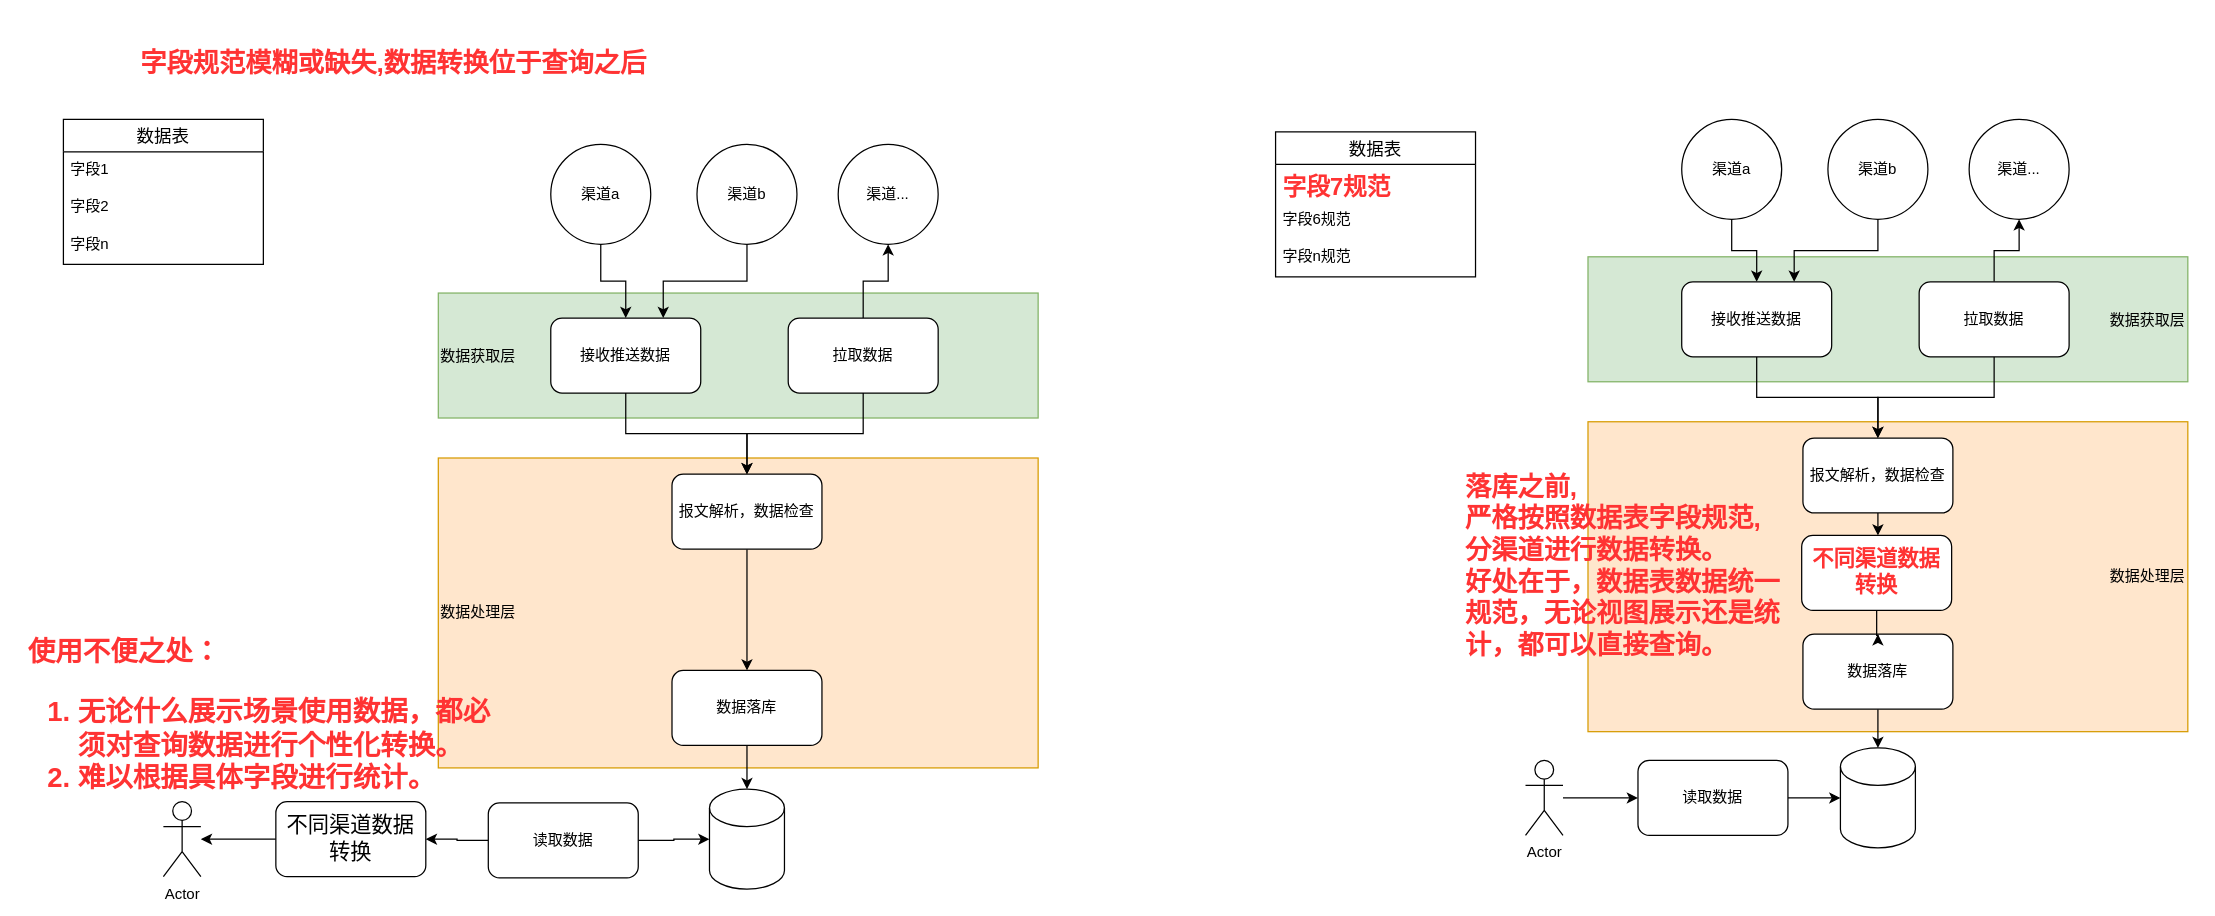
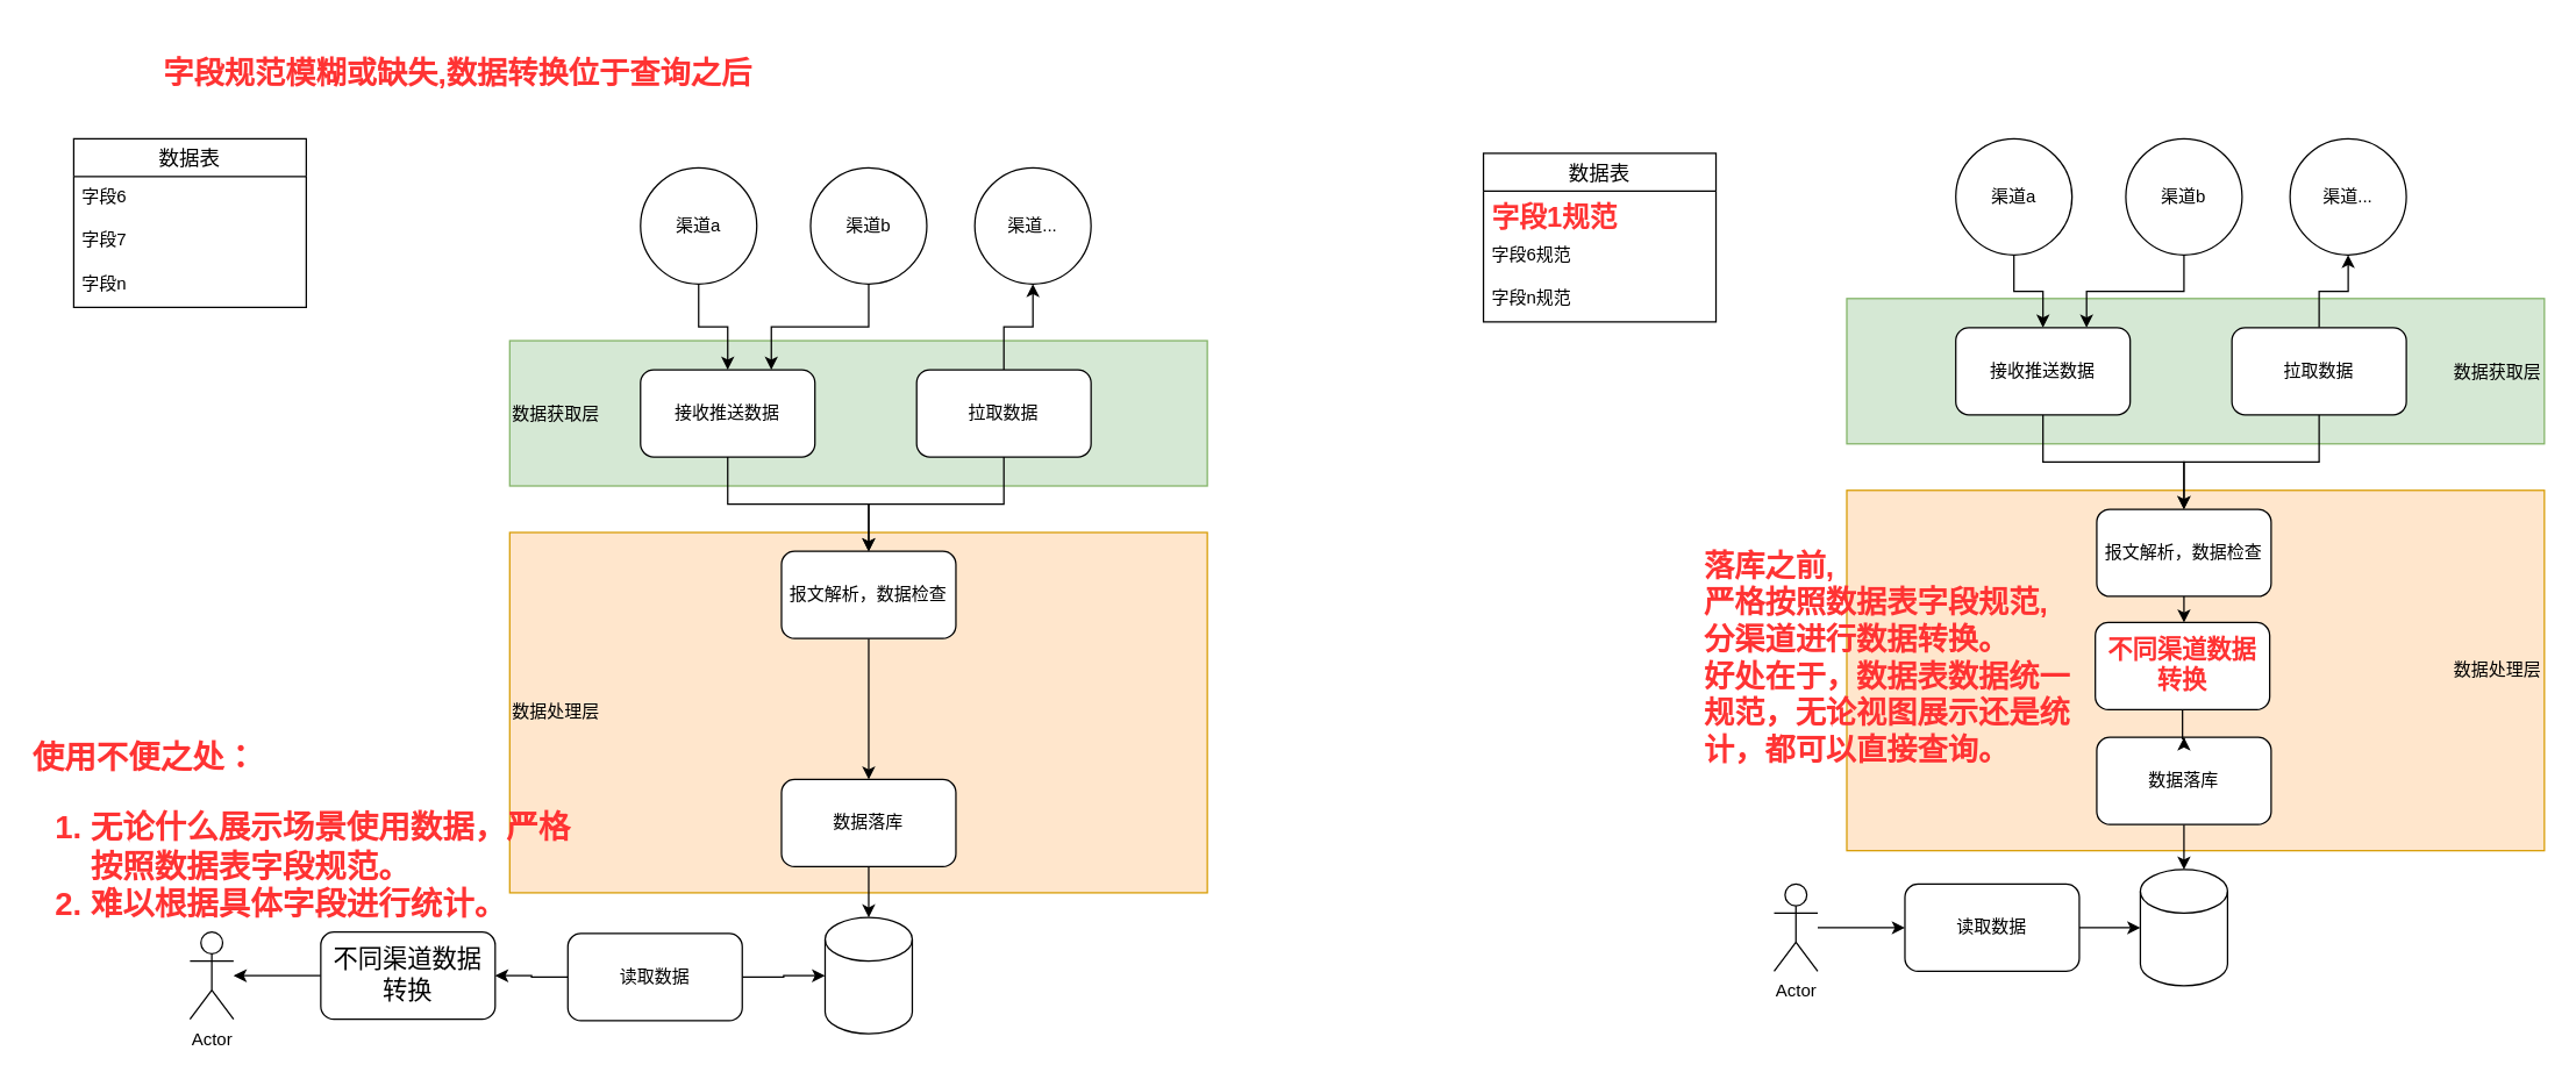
  <mxCell id="0" />
  <mxCell id="1" parent="0" />
  <mxCell id="2" value="数据处理层" style="rounded=0;whiteSpace=wrap;html=1;fontSize=12;fillColor=#ffe6cc;strokeColor=#d79b00;align=right;" parent="1" vertex="1"><mxGeometry x="1270" y="337" width="480" height="248" as="geometry" /></mxCell>
  <mxCell id="3" value="&lt;font style=&quot;font-size: 12px;&quot; color=&quot;#000000&quot;&gt;数据获取层&lt;/font&gt;" style="rounded=0;whiteSpace=wrap;html=1;fontSize=17;fillColor=#d5e8d4;strokeColor=#82b366;align=right;" parent="1" vertex="1"><mxGeometry x="1270" y="205" width="480" height="100" as="geometry" /></mxCell>
  <mxCell id="4" value="数据处理层" style="rounded=0;whiteSpace=wrap;html=1;fontSize=12;fillColor=#ffe6cc;strokeColor=#d79b00;align=left;" parent="1" vertex="1"><mxGeometry x="350" y="366" width="480" height="248" as="geometry" /></mxCell>
  <mxCell id="5" value="&lt;font style=&quot;font-size: 12px;&quot; color=&quot;#000000&quot;&gt;数据获取层&lt;/font&gt;" style="rounded=0;whiteSpace=wrap;html=1;fontSize=17;fillColor=#d5e8d4;strokeColor=#82b366;align=left;" parent="1" vertex="1"><mxGeometry x="350" y="234" width="480" height="100" as="geometry" /></mxCell>
  <mxCell id="6" value="数据表" style="swimlane;fontStyle=0;childLayout=stackLayout;horizontal=1;startSize=26;horizontalStack=0;resizeParent=1;resizeParentMax=0;resizeLast=0;collapsible=1;marginBottom=0;align=center;fontSize=14;" parent="1" vertex="1"><mxGeometry x="50" y="95" width="160" height="116" as="geometry" /></mxCell>
- <mxCell id="7" value="字段1" style="text;strokeColor=none;fillColor=none;spacingLeft=4;spacingRight=4;overflow=hidden;rotatable=0;points=[[0,0.5],[1,0.5]];portConstraint=eastwest;fontSize=12;" parent="6" vertex="1"><mxGeometry y="26" width="160" height="30" as="geometry" /></mxCell>
- <mxCell id="8" value="字段2" style="text;strokeColor=none;fillColor=none;spacingLeft=4;spacingRight=4;overflow=hidden;rotatable=0;points=[[0,0.5],[1,0.5]];portConstraint=eastwest;fontSize=12;" parent="6" vertex="1"><mxGeometry y="56" width="160" height="30" as="geometry" /></mxCell>
+ <mxCell id="7" value="字段6" style="text;strokeColor=none;fillColor=none;spacingLeft=4;spacingRight=4;overflow=hidden;rotatable=0;points=[[0,0.5],[1,0.5]];portConstraint=eastwest;fontSize=12;" parent="6" vertex="1"><mxGeometry y="26" width="160" height="30" as="geometry" /></mxCell>
+ <mxCell id="8" value="字段7" style="text;strokeColor=none;fillColor=none;spacingLeft=4;spacingRight=4;overflow=hidden;rotatable=0;points=[[0,0.5],[1,0.5]];portConstraint=eastwest;fontSize=12;" parent="6" vertex="1"><mxGeometry y="56" width="160" height="30" as="geometry" /></mxCell>
  <mxCell id="9" value="字段n" style="text;strokeColor=none;fillColor=none;spacingLeft=4;spacingRight=4;overflow=hidden;rotatable=0;points=[[0,0.5],[1,0.5]];portConstraint=eastwest;fontSize=12;" parent="6" vertex="1"><mxGeometry y="86" width="160" height="30" as="geometry" /></mxCell>
  <mxCell id="10" value="数据表" style="swimlane;fontStyle=0;childLayout=stackLayout;horizontal=1;startSize=26;horizontalStack=0;resizeParent=1;resizeParentMax=0;resizeLast=0;collapsible=1;marginBottom=0;align=center;fontSize=14;" parent="1" vertex="1"><mxGeometry x="1020" y="105" width="160" height="116" as="geometry" /></mxCell>
- <mxCell id="11" value="字段7规范" style="text;strokeColor=none;fillColor=none;spacingLeft=4;spacingRight=4;overflow=hidden;rotatable=0;points=[[0,0.5],[1,0.5]];portConstraint=eastwest;fontSize=19;fontStyle=1;fontColor=#FF3333;" parent="10" vertex="1"><mxGeometry y="26" width="160" height="30" as="geometry" /></mxCell>
+ <mxCell id="11" value="字段1规范" style="text;strokeColor=none;fillColor=none;spacingLeft=4;spacingRight=4;overflow=hidden;rotatable=0;points=[[0,0.5],[1,0.5]];portConstraint=eastwest;fontSize=19;fontStyle=1;fontColor=#FF3333;" parent="10" vertex="1"><mxGeometry y="26" width="160" height="30" as="geometry" /></mxCell>
  <mxCell id="12" value="字段6规范" style="text;strokeColor=none;fillColor=none;spacingLeft=4;spacingRight=4;overflow=hidden;rotatable=0;points=[[0,0.5],[1,0.5]];portConstraint=eastwest;fontSize=12;" parent="10" vertex="1"><mxGeometry y="56" width="160" height="30" as="geometry" /></mxCell>
  <mxCell id="13" value="字段n规范" style="text;strokeColor=none;fillColor=none;spacingLeft=4;spacingRight=4;overflow=hidden;rotatable=0;points=[[0,0.5],[1,0.5]];portConstraint=eastwest;fontSize=12;" parent="10" vertex="1"><mxGeometry y="86" width="160" height="30" as="geometry" /></mxCell>
  <mxCell id="14" style="edgeStyle=orthogonalEdgeStyle;rounded=0;orthogonalLoop=1;jettySize=auto;html=1;entryX=0.5;entryY=0;entryDx=0;entryDy=0;" parent="1" source="15" target="20" edge="1"><mxGeometry relative="1" as="geometry" /></mxCell>
  <mxCell id="15" value="渠道a" style="ellipse;whiteSpace=wrap;html=1;aspect=fixed;" parent="1" vertex="1"><mxGeometry x="440" y="115" width="80" height="80" as="geometry" /></mxCell>
  <mxCell id="16" style="edgeStyle=orthogonalEdgeStyle;rounded=0;orthogonalLoop=1;jettySize=auto;html=1;entryX=0.75;entryY=0;entryDx=0;entryDy=0;" parent="1" source="17" target="20" edge="1"><mxGeometry relative="1" as="geometry" /></mxCell>
  <mxCell id="17" value="渠道b" style="ellipse;whiteSpace=wrap;html=1;aspect=fixed;" parent="1" vertex="1"><mxGeometry x="557" y="115" width="80" height="80" as="geometry" /></mxCell>
  <mxCell id="18" value="渠道..." style="ellipse;whiteSpace=wrap;html=1;aspect=fixed;" parent="1" vertex="1"><mxGeometry x="670" y="115" width="80" height="80" as="geometry" /></mxCell>
  <mxCell id="19" style="edgeStyle=orthogonalEdgeStyle;rounded=0;orthogonalLoop=1;jettySize=auto;html=1;entryX=0.5;entryY=0;entryDx=0;entryDy=0;" parent="1" source="20" target="25" edge="1"><mxGeometry relative="1" as="geometry" /></mxCell>
  <mxCell id="20" value="接收推送数据" style="rounded=1;whiteSpace=wrap;html=1;" parent="1" vertex="1"><mxGeometry x="440" y="254" width="120" height="60" as="geometry" /></mxCell>
  <mxCell id="21" style="edgeStyle=orthogonalEdgeStyle;rounded=0;orthogonalLoop=1;jettySize=auto;html=1;exitX=0.5;exitY=0;exitDx=0;exitDy=0;entryX=0.5;entryY=1;entryDx=0;entryDy=0;" parent="1" source="23" target="18" edge="1"><mxGeometry relative="1" as="geometry" /></mxCell>
  <mxCell id="22" style="edgeStyle=orthogonalEdgeStyle;rounded=0;orthogonalLoop=1;jettySize=auto;html=1;entryX=0.5;entryY=0;entryDx=0;entryDy=0;" parent="1" source="23" target="25" edge="1"><mxGeometry relative="1" as="geometry" /></mxCell>
  <mxCell id="23" value="拉取数据" style="rounded=1;whiteSpace=wrap;html=1;" parent="1" vertex="1"><mxGeometry x="630" y="254" width="120" height="60" as="geometry" /></mxCell>
  <mxCell id="24" value="" style="edgeStyle=orthogonalEdgeStyle;rounded=0;orthogonalLoop=1;jettySize=auto;html=1;" parent="1" source="25" target="31" edge="1"><mxGeometry relative="1" as="geometry" /></mxCell>
  <mxCell id="25" value="报文解析，数据检查" style="rounded=1;whiteSpace=wrap;html=1;" parent="1" vertex="1"><mxGeometry x="537" y="379" width="120" height="60" as="geometry" /></mxCell>
  <mxCell id="26" value="" style="shape=cylinder3;whiteSpace=wrap;html=1;boundedLbl=1;backgroundOutline=1;size=15;" parent="1" vertex="1"><mxGeometry x="567" y="631" width="60" height="80" as="geometry" /></mxCell>
  <mxCell id="27" value="" style="edgeStyle=orthogonalEdgeStyle;rounded=0;orthogonalLoop=1;jettySize=auto;html=1;" parent="1" source="29" target="33" edge="1"><mxGeometry relative="1" as="geometry" /></mxCell>
  <mxCell id="28" value="" style="edgeStyle=orthogonalEdgeStyle;rounded=0;orthogonalLoop=1;jettySize=auto;html=1;fontSize=22;fontColor=#FF3333;" edge="1" parent="1" source="29" target="26"><mxGeometry relative="1" as="geometry" /></mxCell>
  <mxCell id="29" value="读取数据" style="rounded=1;whiteSpace=wrap;html=1;" parent="1" vertex="1"><mxGeometry x="390" y="642" width="120" height="60" as="geometry" /></mxCell>
  <mxCell id="30" value="" style="edgeStyle=orthogonalEdgeStyle;rounded=0;orthogonalLoop=1;jettySize=auto;html=1;" parent="1" source="31" target="26" edge="1"><mxGeometry relative="1" as="geometry" /></mxCell>
  <mxCell id="31" value="数据落库" style="rounded=1;whiteSpace=wrap;html=1;" parent="1" vertex="1"><mxGeometry x="537" y="536" width="120" height="60" as="geometry" /></mxCell>
  <mxCell id="32" value="" style="edgeStyle=orthogonalEdgeStyle;rounded=0;orthogonalLoop=1;jettySize=auto;html=1;" parent="1" source="33" target="34" edge="1"><mxGeometry relative="1" as="geometry" /></mxCell>
  <mxCell id="33" value="不同渠道数据转换" style="rounded=1;whiteSpace=wrap;html=1;fontSize=17;" parent="1" vertex="1"><mxGeometry x="220" y="641" width="120" height="60" as="geometry" /></mxCell>
  <mxCell id="34" value="Actor" style="shape=umlActor;verticalLabelPosition=bottom;verticalAlign=top;html=1;outlineConnect=0;" parent="1" vertex="1"><mxGeometry x="130" y="641" width="30" height="60" as="geometry" /></mxCell>
  <mxCell id="35" style="edgeStyle=orthogonalEdgeStyle;rounded=0;orthogonalLoop=1;jettySize=auto;html=1;entryX=0.5;entryY=0;entryDx=0;entryDy=0;" parent="1" source="36" target="41" edge="1"><mxGeometry relative="1" as="geometry" /></mxCell>
  <mxCell id="36" value="渠道a" style="ellipse;whiteSpace=wrap;html=1;aspect=fixed;" parent="1" vertex="1"><mxGeometry x="1345" y="95" width="80" height="80" as="geometry" /></mxCell>
  <mxCell id="37" style="edgeStyle=orthogonalEdgeStyle;rounded=0;orthogonalLoop=1;jettySize=auto;html=1;entryX=0.75;entryY=0;entryDx=0;entryDy=0;" parent="1" source="38" target="41" edge="1"><mxGeometry relative="1" as="geometry" /></mxCell>
  <mxCell id="38" value="渠道b" style="ellipse;whiteSpace=wrap;html=1;aspect=fixed;" parent="1" vertex="1"><mxGeometry x="1462" y="95" width="80" height="80" as="geometry" /></mxCell>
  <mxCell id="39" value="渠道..." style="ellipse;whiteSpace=wrap;html=1;aspect=fixed;" parent="1" vertex="1"><mxGeometry x="1575" y="95" width="80" height="80" as="geometry" /></mxCell>
  <mxCell id="40" style="edgeStyle=orthogonalEdgeStyle;rounded=0;orthogonalLoop=1;jettySize=auto;html=1;entryX=0.5;entryY=0;entryDx=0;entryDy=0;" parent="1" source="41" target="46" edge="1"><mxGeometry relative="1" as="geometry" /></mxCell>
  <mxCell id="41" value="接收推送数据" style="rounded=1;whiteSpace=wrap;html=1;" parent="1" vertex="1"><mxGeometry x="1345" y="225" width="120" height="60" as="geometry" /></mxCell>
  <mxCell id="42" style="edgeStyle=orthogonalEdgeStyle;rounded=0;orthogonalLoop=1;jettySize=auto;html=1;exitX=0.5;exitY=0;exitDx=0;exitDy=0;entryX=0.5;entryY=1;entryDx=0;entryDy=0;" parent="1" source="44" target="39" edge="1"><mxGeometry relative="1" as="geometry" /></mxCell>
  <mxCell id="43" style="edgeStyle=orthogonalEdgeStyle;rounded=0;orthogonalLoop=1;jettySize=auto;html=1;entryX=0.5;entryY=0;entryDx=0;entryDy=0;" parent="1" source="44" target="46" edge="1"><mxGeometry relative="1" as="geometry" /></mxCell>
  <mxCell id="44" value="拉取数据" style="rounded=1;whiteSpace=wrap;html=1;" parent="1" vertex="1"><mxGeometry x="1535" y="225" width="120" height="60" as="geometry" /></mxCell>
  <mxCell id="45" value="" style="edgeStyle=orthogonalEdgeStyle;rounded=0;orthogonalLoop=1;jettySize=auto;html=1;fontSize=17;fontColor=#000000;" parent="1" source="46" target="56" edge="1"><mxGeometry relative="1" as="geometry"><Array as="points"><mxPoint x="1501" y="405" /><mxPoint x="1501" y="405" /></Array></mxGeometry></mxCell>
  <mxCell id="46" value="报文解析，数据检查" style="rounded=1;whiteSpace=wrap;html=1;" parent="1" vertex="1"><mxGeometry x="1442" y="350" width="120" height="60" as="geometry" /></mxCell>
  <mxCell id="47" value="" style="shape=cylinder3;whiteSpace=wrap;html=1;boundedLbl=1;backgroundOutline=1;size=15;" parent="1" vertex="1"><mxGeometry x="1472" y="598" width="60" height="80" as="geometry" /></mxCell>
  <mxCell id="48" value="" style="edgeStyle=orthogonalEdgeStyle;rounded=0;orthogonalLoop=1;jettySize=auto;html=1;fontSize=22;fontColor=#FF3333;" edge="1" parent="1" source="49" target="47"><mxGeometry relative="1" as="geometry" /></mxCell>
  <mxCell id="49" value="读取数据" style="rounded=1;whiteSpace=wrap;html=1;" parent="1" vertex="1"><mxGeometry x="1310" y="608" width="120" height="60" as="geometry" /></mxCell>
  <mxCell id="50" value="" style="edgeStyle=orthogonalEdgeStyle;rounded=0;orthogonalLoop=1;jettySize=auto;html=1;exitX=0.5;exitY=1;exitDx=0;exitDy=0;entryX=0.5;entryY=0;entryDx=0;entryDy=0;entryPerimeter=0;" parent="1" source="51" target="47" edge="1"><mxGeometry relative="1" as="geometry"><mxPoint x="1502" y="580" as="sourcePoint" /><mxPoint x="1502" y="658" as="targetPoint" /></mxGeometry></mxCell>
  <mxCell id="51" value="数据落库" style="rounded=1;whiteSpace=wrap;html=1;" parent="1" vertex="1"><mxGeometry x="1442" y="507" width="120" height="60" as="geometry" /></mxCell>
  <mxCell id="52" value="" style="edgeStyle=orthogonalEdgeStyle;rounded=0;orthogonalLoop=1;jettySize=auto;html=1;fontSize=22;fontColor=#FF3333;" edge="1" parent="1" source="53" target="49"><mxGeometry relative="1" as="geometry" /></mxCell>
  <mxCell id="53" value="Actor" style="shape=umlActor;verticalLabelPosition=bottom;verticalAlign=top;html=1;outlineConnect=0;" parent="1" vertex="1"><mxGeometry x="1220" y="608" width="30" height="60" as="geometry" /></mxCell>
- <mxCell id="54" value="使用不便之处：&lt;br style=&quot;font-size: 22px;&quot;&gt;&lt;ol style=&quot;font-size: 22px;&quot;&gt;&lt;li style=&quot;font-size: 22px;&quot;&gt;无论什么展示场景使用数据，都必须对查询数据进行个性化转换。&lt;/li&gt;&lt;li style=&quot;font-size: 22px;&quot;&gt;难以根据具体字段进行统计。&lt;/li&gt;&lt;/ol&gt;" style="text;html=1;strokeColor=none;fillColor=none;align=left;verticalAlign=middle;whiteSpace=wrap;rounded=0;fontColor=#FF3333;fontStyle=1;fontSize=22;" parent="1" vertex="1"><mxGeometry x="20" y="474" width="380" height="217" as="geometry" /></mxCell>
+ <mxCell id="54" value="使用不便之处：&lt;br style=&quot;font-size: 22px;&quot;&gt;&lt;ol style=&quot;font-size: 22px;&quot;&gt;&lt;li style=&quot;font-size: 22px;&quot;&gt;无论什么展示场景使用数据，严格按照数据表字段规范。&lt;/li&gt;&lt;li style=&quot;font-size: 22px;&quot;&gt;难以根据具体字段进行统计。&lt;/li&gt;&lt;/ol&gt;" style="text;html=1;strokeColor=none;fillColor=none;align=left;verticalAlign=middle;whiteSpace=wrap;rounded=0;fontColor=#FF3333;fontStyle=1;fontSize=22;" parent="1" vertex="1"><mxGeometry x="20" y="474" width="380" height="217" as="geometry" /></mxCell>
  <mxCell id="55" value="" style="edgeStyle=orthogonalEdgeStyle;rounded=0;orthogonalLoop=1;jettySize=auto;html=1;fontSize=17;fontColor=#000000;" parent="1" source="56" target="51" edge="1"><mxGeometry relative="1" as="geometry" /></mxCell>
  <mxCell id="56" value="&lt;b&gt;不同渠道数据转换&lt;/b&gt;" style="rounded=1;whiteSpace=wrap;html=1;fontSize=17;fontColor=#FF3333;" parent="1" vertex="1"><mxGeometry x="1441" y="428" width="120" height="60" as="geometry" /></mxCell>
  <mxCell id="57" value="落库之前,&lt;br style=&quot;font-size: 21px;&quot;&gt;严格按照数据表字段规范,&lt;br style=&quot;font-size: 21px;&quot;&gt;分渠道进行数据转换。&lt;br style=&quot;font-size: 21px;&quot;&gt;好处在于，数据表数据统一规范，无论视图展示还是统计，都可以直接查询。" style="text;html=1;strokeColor=none;fillColor=none;align=left;verticalAlign=middle;whiteSpace=wrap;rounded=0;fontSize=21;fontColor=#FF3333;fontStyle=1" parent="1" vertex="1"><mxGeometry x="1170" y="345" width="272" height="213" as="geometry" /></mxCell>
  <mxCell id="58" value="&lt;b style=&quot;font-size: 21px;&quot;&gt;字段规范模糊或缺失,数据转换位于&lt;/b&gt;&lt;b style=&quot;border-color: var(--border-color); font-size: 21px;&quot;&gt;查询之后&lt;/b&gt;&lt;b style=&quot;font-size: 21px;&quot;&gt;&lt;br style=&quot;font-size: 21px;&quot;&gt;&lt;/b&gt;" style="text;html=1;strokeColor=none;fillColor=none;align=left;verticalAlign=middle;whiteSpace=wrap;rounded=0;fontSize=21;fontColor=#FF3333;" parent="1" vertex="1"><mxGeometry x="110" y="20" width="610" height="60" as="geometry" /></mxCell>
